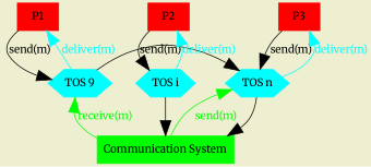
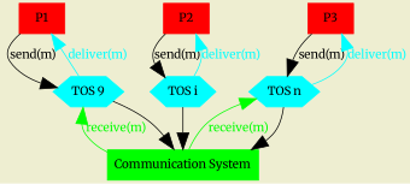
  digraph {
    bgcolor=lightyellow2
    fontname=Merriweather
    splines=true
    node [color=red fontcolor=black fontname=Merriweather shape=rectangle sides=6 style=filled]
    edge [arrowsize=2 color=black fontname=Merriweather]
    n1 [label=P1]
    n2 [label=P2]
    n3 [label=P3]
    n4 [color=cyan label="TOS 9" shape=polygon fontcolor=""]
    n5 [color=cyan label="TOS i" shape=polygon fontcolor=""]
    n6 [color=cyan label="TOS n" shape=polygon fontcolor=""]
    n7 [color=green label="Communication System"]
    subgraph sub_1 {
      rank=same
      n1
      n2
      n3
    }
    subgraph sub_2 {
      rank=same
      n4
      n5
      n6
    }
    n1 -> n4 [label="send(m)"]
    n2 -> n5 [label="send(m)"]
    n3 -> n6 [label="send(m)"]
    n4 -> n1 [color=cyan fontcolor=cyan label="deliver(m)"]
-   n4 -> n6
+   n4 -> n7
    n5 -> n2 [color=cyan fontcolor=cyan label="deliver(m)"]
    n5 -> n7
    n6 -> n3 [color=cyan fontcolor=cyan label="deliver(m)"]
    n6 -> n7
    n7 -> n4 [color=green fontcolor=green label="receive(m)"]
-   n7 -> n6 [color=green fontcolor=green label="send(m)"]
+   n7 -> n6 [color=green fontcolor=green label="receive(m)"]
  }
